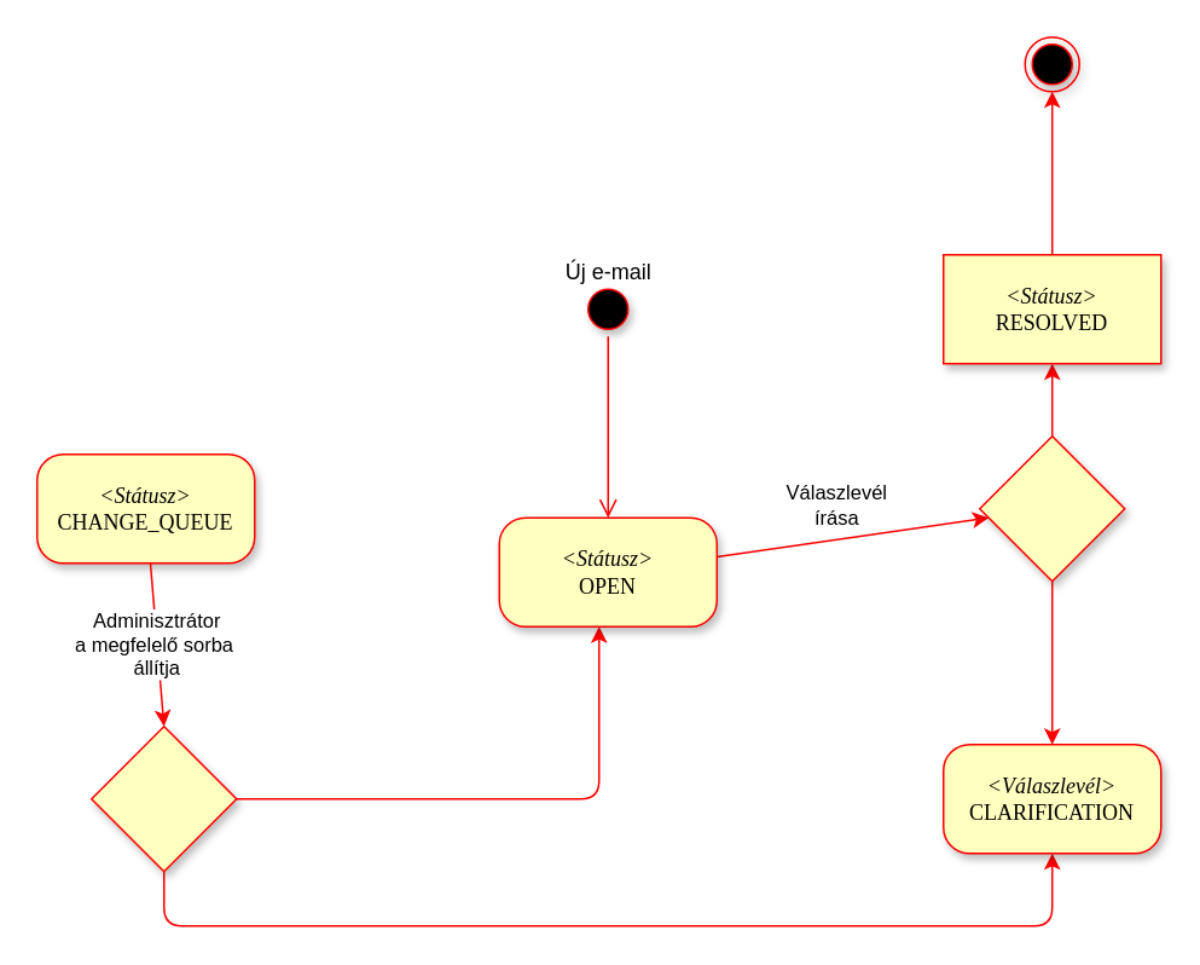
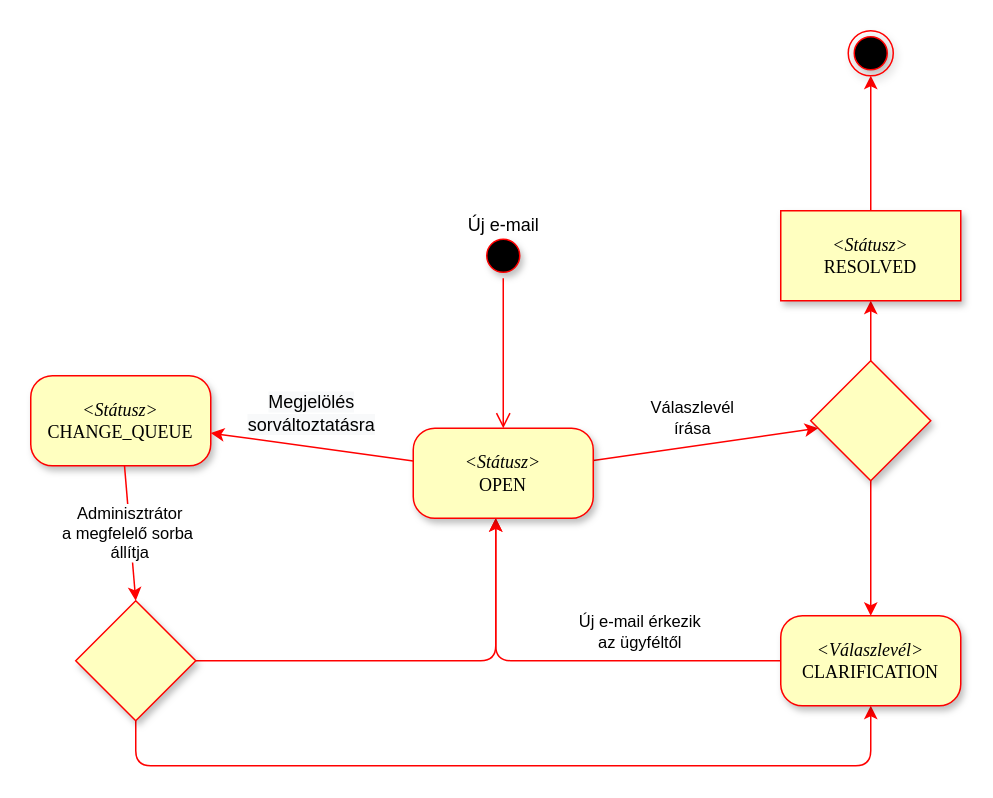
  <mxCell id="0" />
  <mxCell id="1" parent="0" />
  <mxCell id="2" style="edgeStyle=none;rounded=0;orthogonalLoop=1;jettySize=auto;html=1;strokeColor=#FF0000;" parent="1" source="20" target="6" edge="1"><mxGeometry relative="1" as="geometry" /></mxCell>
  <mxCell id="3" value="Válaszlevél&lt;br&gt;írása" style="edgeLabel;html=1;align=center;verticalAlign=middle;resizable=0;points=[];" parent="2" vertex="1" connectable="0"><mxGeometry x="-0.133" relative="1" as="geometry"><mxPoint y="-20" as="offset" /></mxGeometry></mxCell>
  <mxCell id="4" style="rounded=1;orthogonalLoop=1;jettySize=auto;html=1;exitX=0.5;exitY=0;exitDx=0;exitDy=0;entryX=0.5;entryY=1;entryDx=0;entryDy=0;strokeColor=#FF0000;" parent="1" source="6" target="13" edge="1"><mxGeometry relative="1" as="geometry" /></mxCell>
  <mxCell id="5" style="edgeStyle=elbowEdgeStyle;rounded=1;orthogonalLoop=1;jettySize=auto;html=1;exitX=0.5;exitY=1;exitDx=0;exitDy=0;strokeColor=#FF0000;" parent="1" source="6" target="11" edge="1"><mxGeometry relative="1" as="geometry" /></mxCell>
  <mxCell id="6" value="" style="rhombus;whiteSpace=wrap;html=1;strokeColor=#FF0000;fillColor=#FFFFC0;shadow=1;" parent="1" vertex="1"><mxGeometry x="540" y="240" width="80" height="80" as="geometry" /></mxCell>
  <mxCell id="7" style="edgeStyle=elbowEdgeStyle;rounded=1;orthogonalLoop=1;jettySize=auto;html=1;strokeColor=#FF0000;" parent="1" source="15" target="20" edge="1"><mxGeometry relative="1" as="geometry"><Array as="points"><mxPoint x="330" y="370" /></Array></mxGeometry></mxCell>
  <mxCell id="8" style="edgeStyle=elbowEdgeStyle;rounded=1;orthogonalLoop=1;jettySize=auto;html=1;entryX=0.5;entryY=1;entryDx=0;entryDy=0;strokeColor=#FF0000;elbow=vertical;" parent="1" source="15" target="11" edge="1"><mxGeometry relative="1" as="geometry"><Array as="points"><mxPoint x="330" y="510" /></Array></mxGeometry></mxCell>
+ <mxCell id="9" style="edgeStyle=elbowEdgeStyle;rounded=1;orthogonalLoop=1;jettySize=auto;html=1;strokeColor=#FF0000;" parent="1" source="11" target="20" edge="1"><mxGeometry relative="1" as="geometry"><Array as="points"><mxPoint x="330" y="370" /></Array></mxGeometry></mxCell>
+ <mxCell id="10" value="Új e-mail érkezik&lt;br&gt;az ügyféltől" style="edgeLabel;html=1;align=center;verticalAlign=middle;resizable=0;points=[];" parent="9" vertex="1" connectable="0"><mxGeometry x="-0.331" relative="1" as="geometry"><mxPoint y="-20" as="offset" /></mxGeometry></mxCell>
  <mxCell id="11" value="&lt;i&gt;&amp;lt;Válaszlevél&amp;gt;&lt;/i&gt;&lt;br&gt;CLARIFICATION" style="rounded=1;whiteSpace=wrap;html=1;arcSize=24;fillColor=#ffffc0;strokeColor=#ff0000;shadow=1;comic=0;labelBackgroundColor=none;fontFamily=Verdana;fontSize=12;fontColor=#000000;align=center;" parent="1" vertex="1"><mxGeometry x="520" y="410" width="120" height="60" as="geometry" /></mxCell>
  <mxCell id="12" style="edgeStyle=elbowEdgeStyle;rounded=1;orthogonalLoop=1;jettySize=auto;html=1;strokeColor=#FF0000;" parent="1" source="13" target="18" edge="1"><mxGeometry relative="1" as="geometry" /></mxCell>
  <mxCell id="13" value="&lt;i&gt;&amp;lt;Státusz&amp;gt;&lt;/i&gt;&lt;br&gt;RESOLVED" style="whiteSpace=wrap;html=1;arcSize=24;fillColor=#ffffc0;strokeColor=#ff0000;shadow=1;comic=0;labelBackgroundColor=none;fontFamily=Verdana;fontSize=12;fontColor=#000000;align=center;rounded=0;" parent="1" vertex="1"><mxGeometry x="520" y="140" width="120" height="60" as="geometry" /></mxCell>
  <mxCell id="14" value="&lt;i&gt;&amp;lt;Státusz&amp;gt;&lt;/i&gt;&lt;br&gt;CHANGE_QUEUE" style="rounded=1;whiteSpace=wrap;html=1;arcSize=24;fillColor=#ffffc0;strokeColor=#ff0000;shadow=1;comic=0;labelBackgroundColor=none;fontFamily=Verdana;fontSize=12;fontColor=#000000;align=center;" parent="1" vertex="1"><mxGeometry x="20" y="250" width="120" height="60" as="geometry" /></mxCell>
  <mxCell id="15" value="" style="rhombus;whiteSpace=wrap;html=1;strokeColor=#FF0000;fillColor=#FFFFC0;shadow=1;" parent="1" vertex="1"><mxGeometry x="50" y="400" width="80" height="80" as="geometry" /></mxCell>
  <mxCell id="16" style="edgeStyle=none;rounded=0;orthogonalLoop=1;jettySize=auto;html=1;entryX=0.5;entryY=0;entryDx=0;entryDy=0;strokeColor=#FF0000;" parent="1" source="14" target="15" edge="1"><mxGeometry x="440" y="120" as="geometry" /></mxCell>
  <mxCell id="17" value="Adminisztrátor&lt;br&gt;a megfelelő sorba&amp;nbsp;&lt;br&gt;állítja" style="edgeLabel;html=1;align=center;verticalAlign=middle;resizable=0;points=[];" parent="16" vertex="1" connectable="0"><mxGeometry x="-0.333" y="1" relative="1" as="geometry"><mxPoint y="15" as="offset" /></mxGeometry></mxCell>
  <mxCell id="18" value="" style="ellipse;html=1;shape=endState;fillColor=#000000;strokeColor=#ff0000;shadow=1;" parent="1" vertex="1"><mxGeometry x="565" y="20" width="30" height="30" as="geometry" /></mxCell>
  <mxCell id="19" value="" style="ellipse;html=1;shape=startState;fillColor=#000000;strokeColor=#ff0000;rounded=1;shadow=1;comic=0;labelBackgroundColor=none;fontFamily=Verdana;fontSize=12;fontColor=#000000;align=center;direction=south;" parent="1" vertex="1"><mxGeometry x="320" y="155" width="30" height="30" as="geometry" /></mxCell>
  <mxCell id="20" value="&lt;i&gt;&amp;lt;Státusz&amp;gt;&lt;/i&gt;&lt;br&gt;OPEN" style="rounded=1;whiteSpace=wrap;html=1;arcSize=24;fillColor=#ffffc0;strokeColor=#ff0000;shadow=1;comic=0;labelBackgroundColor=none;fontFamily=Verdana;fontSize=12;fontColor=#000000;align=center;" parent="1" vertex="1"><mxGeometry x="275" y="285" width="120" height="60" as="geometry" /></mxCell>
  <mxCell id="21" style="edgeStyle=orthogonalEdgeStyle;html=1;labelBackgroundColor=none;endArrow=open;endSize=8;strokeColor=#ff0000;fontFamily=Verdana;fontSize=12;align=left;" parent="1" source="19" target="20" edge="1"><mxGeometry x="460" y="-50" as="geometry" /></mxCell>
  <mxCell id="22" value="Új e-mail" style="text;html=1;strokeColor=none;fillColor=none;align=center;verticalAlign=middle;whiteSpace=wrap;rounded=0;fontSize=12;spacingTop=0;" parent="1" vertex="1"><mxGeometry x="307.5" y="140" width="55" height="20" as="geometry" /></mxCell>
+ <mxCell id="23" value="&lt;span style=&quot;font-size: 12px ; background-color: rgb(248 , 249 , 250)&quot;&gt;Megjelölés&lt;/span&gt;&lt;br style=&quot;font-size: 12px ; background-color: rgb(248 , 249 , 250)&quot;&gt;&lt;span style=&quot;font-size: 12px ; background-color: rgb(248 , 249 , 250)&quot;&gt;sorváltoztatásra&lt;/span&gt;" style="rounded=0;orthogonalLoop=1;jettySize=auto;html=1;strokeColor=#FF0000;spacingTop=-4;spacing=0;" parent="1" source="20" target="14" edge="1"><mxGeometry x="0.04" y="-20" relative="1" as="geometry"><mxPoint as="offset" /></mxGeometry></mxCell>
